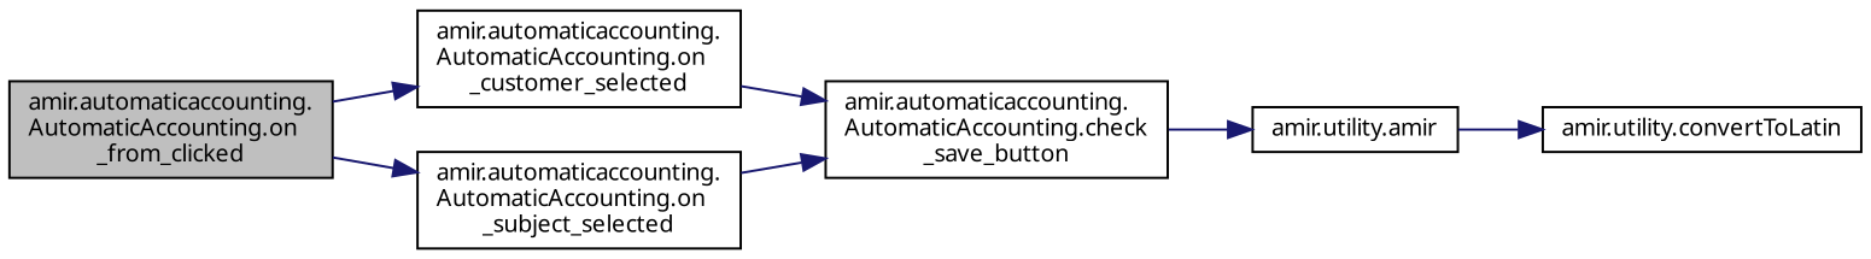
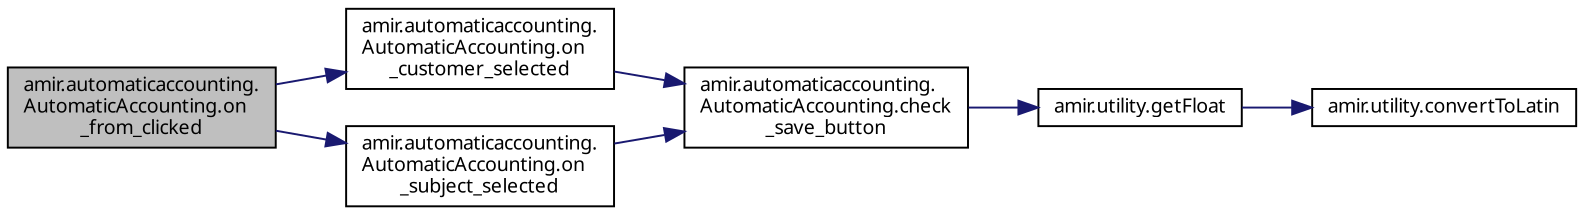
  digraph {
    rankdir=LR
    node [color=black fillcolor=white fontname="FreeSans.ttf" fontsize=10 shape=record style=filled]
    edge [color=midnightblue fontname="FreeSans.ttf" fontsize=10 labelfontname="FreeSans.ttf" labelfontsize=10 style=solid]
    n1 [fillcolor=grey75 fontcolor=black height=0.2 label="amir.automaticaccounting.\lAutomaticAccounting.on\l_from_clicked" width=0.4]
    n2 [height=0.2 label="amir.automaticaccounting.\lAutomaticAccounting.on\l_customer_selected" width=0.4]
    n3 [height=0.2 label="amir.automaticaccounting.\lAutomaticAccounting.on\l_subject_selected" width=0.4]
    n4 [height=0.2 label="amir.automaticaccounting.\lAutomaticAccounting.check\l_save_button" width=0.4]
-   n5 [height=0.2 label="amir.utility.amir" width=0.4]
+   n5 [height=0.2 label="amir.utility.getFloat" width=0.4]
    n6 [height=0.2 label="amir.utility.convertToLatin" width=0.4]
    n1 -> n2
    n1 -> n3
    n2 -> n4
    n3 -> n4
    n4 -> n5
    n5 -> n6
  }
